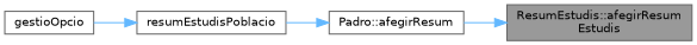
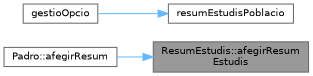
  digraph {
    rankdir=RL
    node [color=grey40 fillcolor=white fontname=Helvetica fontsize=10 shape=box style=filled]
    edge [color=steelblue1 dir=back fontname=Helvetica fontsize=10 labelfontname=Helvetica labelfontsize=10 style=solid]
    n1 [color=gray40 fillcolor=grey60 fontcolor=black height=0.2 label="ResumEstudis::afegirResum\lEstudis" width=0.4]
    n2 [height=0.2 label="Padro::afegirResum" width=0.4]
    n3 [height=0.2 label=resumEstudisPoblacio width=0.4]
    n4 [height=0.2 label=gestioOpcio width=0.4]
    n1 -> n2
-   n2 -> n3
    n3 -> n4
  }
